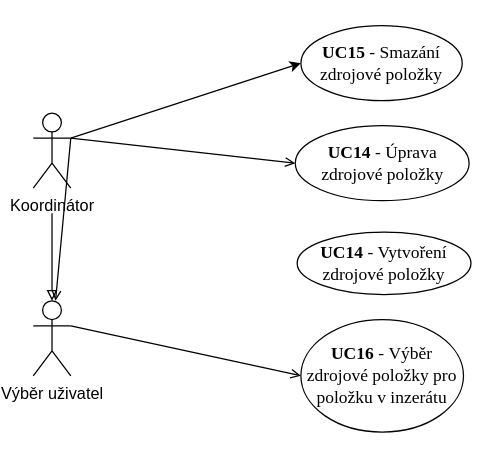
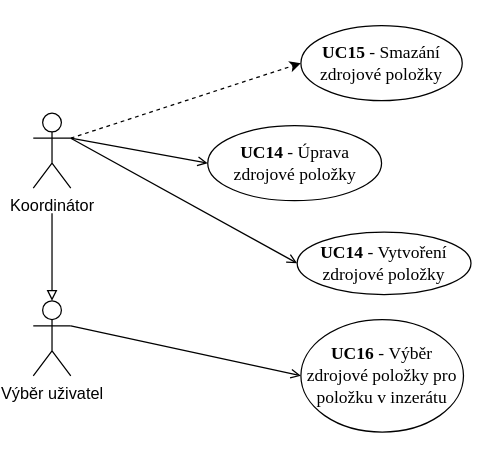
  <mxCell id="0" />
  <mxCell id="1" parent="0" />
  <mxCell id="2" value="Výběr uživatel" style="shape=umlActor;verticalLabelPosition=bottom;verticalAlign=top;html=1;outlineConnect=0;fontSize=13;" parent="1" vertex="1"><mxGeometry x="20" y="240" width="30" height="60" as="geometry" /></mxCell>
  <mxCell id="3" style="edgeStyle=none;rounded=0;orthogonalLoop=1;jettySize=auto;html=1;exitX=1;exitY=0.333;exitDx=0;exitDy=0;exitPerimeter=0;entryX=0;entryY=0.5;entryDx=0;entryDy=0;endArrow=open;endFill=0;" parent="1" source="2" target="9" edge="1"><mxGeometry relative="1" as="geometry" /></mxCell>
- <mxCell id="4" style="edgeStyle=none;rounded=0;orthogonalLoop=1;jettySize=auto;html=1;exitX=1;exitY=0.333;exitDx=0;exitDy=0;exitPerimeter=0;endArrow=open;endFill=0;" parent="1" source="7" target="2" edge="1"><mxGeometry relative="1" as="geometry" /></mxCell>
+ <mxCell id="4" style="edgeStyle=none;rounded=0;orthogonalLoop=1;jettySize=auto;html=1;exitX=1;exitY=0.333;exitDx=0;exitDy=0;exitPerimeter=0;entryX=0;entryY=0.5;entryDx=0;entryDy=0;endArrow=open;endFill=0;" parent="1" source="7" target="10" edge="1"><mxGeometry relative="1" as="geometry" /></mxCell>
  <mxCell id="5" style="edgeStyle=none;rounded=0;orthogonalLoop=1;jettySize=auto;html=1;exitX=1;exitY=0.333;exitDx=0;exitDy=0;exitPerimeter=0;entryX=0;entryY=0.5;entryDx=0;entryDy=0;endArrow=open;endFill=0;" parent="1" source="7" target="11" edge="1"><mxGeometry relative="1" as="geometry" /></mxCell>
- <mxCell id="6" style="rounded=0;orthogonalLoop=1;jettySize=auto;html=1;exitX=1;exitY=0.333;exitDx=0;exitDy=0;exitPerimeter=0;entryX=0;entryY=0.5;entryDx=0;entryDy=0;" parent="1" source="7" target="12" edge="1"><mxGeometry relative="1" as="geometry" /></mxCell>
+ <mxCell id="6" style="rounded=0;orthogonalLoop=1;jettySize=auto;html=1;exitX=1;exitY=0.333;exitDx=0;exitDy=0;exitPerimeter=0;entryX=0;entryY=0.5;entryDx=0;entryDy=0;dashed=1;" parent="1" source="7" target="12" edge="1"><mxGeometry relative="1" as="geometry" /></mxCell>
  <mxCell id="7" value="Koordinátor" style="shape=umlActor;verticalLabelPosition=bottom;verticalAlign=top;html=1;outlineConnect=0;fontSize=13;" parent="1" vertex="1"><mxGeometry x="20" y="90" width="30" height="60" as="geometry" /></mxCell>
  <mxCell id="8" style="edgeStyle=none;rounded=0;orthogonalLoop=1;jettySize=auto;html=1;endArrow=block;endFill=0;entryX=0.5;entryY=0;entryDx=0;entryDy=0;entryPerimeter=0;" parent="1" target="2" edge="1"><mxGeometry relative="1" as="geometry"><mxPoint x="35" y="170" as="targetPoint" /><mxPoint x="35" y="170" as="sourcePoint" /></mxGeometry></mxCell>
  <mxCell id="9" value="&lt;span dir=&quot;ltr&quot; role=&quot;presentation&quot; style=&quot;left: 182.806px; top: 505.496px; font-size: 14px; font-family: serif; transform: scaleX(1.244);&quot;&gt;&lt;b style=&quot;font-size: 14px;&quot;&gt;UC16&amp;nbsp;&lt;/b&gt;-&amp;nbsp;&lt;/span&gt;&lt;span dir=&quot;ltr&quot; role=&quot;presentation&quot; style=&quot;left: 182.806px; top: 722.004px; font-size: 14px; font-family: serif; transform: scaleX(1.24);&quot;&gt;Výběr zdrojové položky pro položku v inzerátu&lt;/span&gt;" style="ellipse;whiteSpace=wrap;html=1;fontSize=14;" parent="1" vertex="1"><mxGeometry x="234" y="255" width="130" height="90" as="geometry" /></mxCell>
  <mxCell id="10" value="&lt;span dir=&quot;ltr&quot; role=&quot;presentation&quot; style=&quot;left: 182.806px; top: 505.496px; font-size: 14px; font-family: serif; transform: scaleX(1.244);&quot;&gt;&lt;b style=&quot;font-size: 14px;&quot;&gt;UC14&amp;nbsp;&lt;/b&gt;-&amp;nbsp;&lt;/span&gt;&lt;span dir=&quot;ltr&quot; role=&quot;presentation&quot; style=&quot;left: 182.806px; top: 798.806px; font-size: 14px; font-family: serif; transform: scaleX(1.246);&quot;&gt;Vytvoření zdrojové položky&lt;/span&gt;" style="ellipse;whiteSpace=wrap;html=1;fontSize=14;" parent="1" vertex="1"><mxGeometry x="231" y="185" width="139" height="50" as="geometry" /></mxCell>
- <mxCell id="11" value="&lt;span dir=&quot;ltr&quot; role=&quot;presentation&quot; style=&quot;left: 182.806px; top: 505.496px; font-size: 14px; font-family: serif; transform: scaleX(1.244);&quot;&gt;&lt;b style=&quot;font-size: 14px;&quot;&gt;UC14&amp;nbsp;&lt;/b&gt;-&amp;nbsp;&lt;/span&gt;&lt;span dir=&quot;ltr&quot; role=&quot;presentation&quot; style=&quot;left: 182.806px; top: 798.806px; font-size: 14px; font-family: serif; transform: scaleX(1.246);&quot;&gt;Úprava zdrojové položky&lt;/span&gt;" style="ellipse;whiteSpace=wrap;html=1;fontSize=14;" parent="1" vertex="1"><mxGeometry x="229.5" y="100" width="139" height="60" as="geometry" /></mxCell>
+ <mxCell id="11" value="&lt;span dir=&quot;ltr&quot; role=&quot;presentation&quot; style=&quot;left: 182.806px; top: 505.496px; font-size: 14px; font-family: serif; transform: scaleX(1.244);&quot;&gt;&lt;b style=&quot;font-size: 14px;&quot;&gt;UC14&amp;nbsp;&lt;/b&gt;-&amp;nbsp;&lt;/span&gt;&lt;span dir=&quot;ltr&quot; role=&quot;presentation&quot; style=&quot;left: 182.806px; top: 798.806px; font-size: 14px; font-family: serif; transform: scaleX(1.246);&quot;&gt;Úprava zdrojové položky&lt;/span&gt;" style="ellipse;whiteSpace=wrap;html=1;fontSize=14;" parent="1" vertex="1"><mxGeometry x="159.5" y="100" width="139" height="60" as="geometry" /></mxCell>
  <mxCell id="12" value="&lt;span dir=&quot;ltr&quot; role=&quot;presentation&quot; style=&quot;left: 182.806px; top: 505.496px; font-size: 14px; font-family: serif; transform: scaleX(1.244);&quot;&gt;&lt;b style=&quot;font-size: 14px;&quot;&gt;UC15&amp;nbsp;&lt;/b&gt;-&amp;nbsp;&lt;/span&gt;&lt;span dir=&quot;ltr&quot; role=&quot;presentation&quot; style=&quot;left: 182.806px; top: 798.806px; font-size: 14px; font-family: serif; transform: scaleX(1.246);&quot;&gt;Smazání zdrojové položky&lt;/span&gt;" style="ellipse;whiteSpace=wrap;html=1;fontSize=14;" parent="1" vertex="1"><mxGeometry x="234" y="20" width="129" height="60" as="geometry" /></mxCell>
